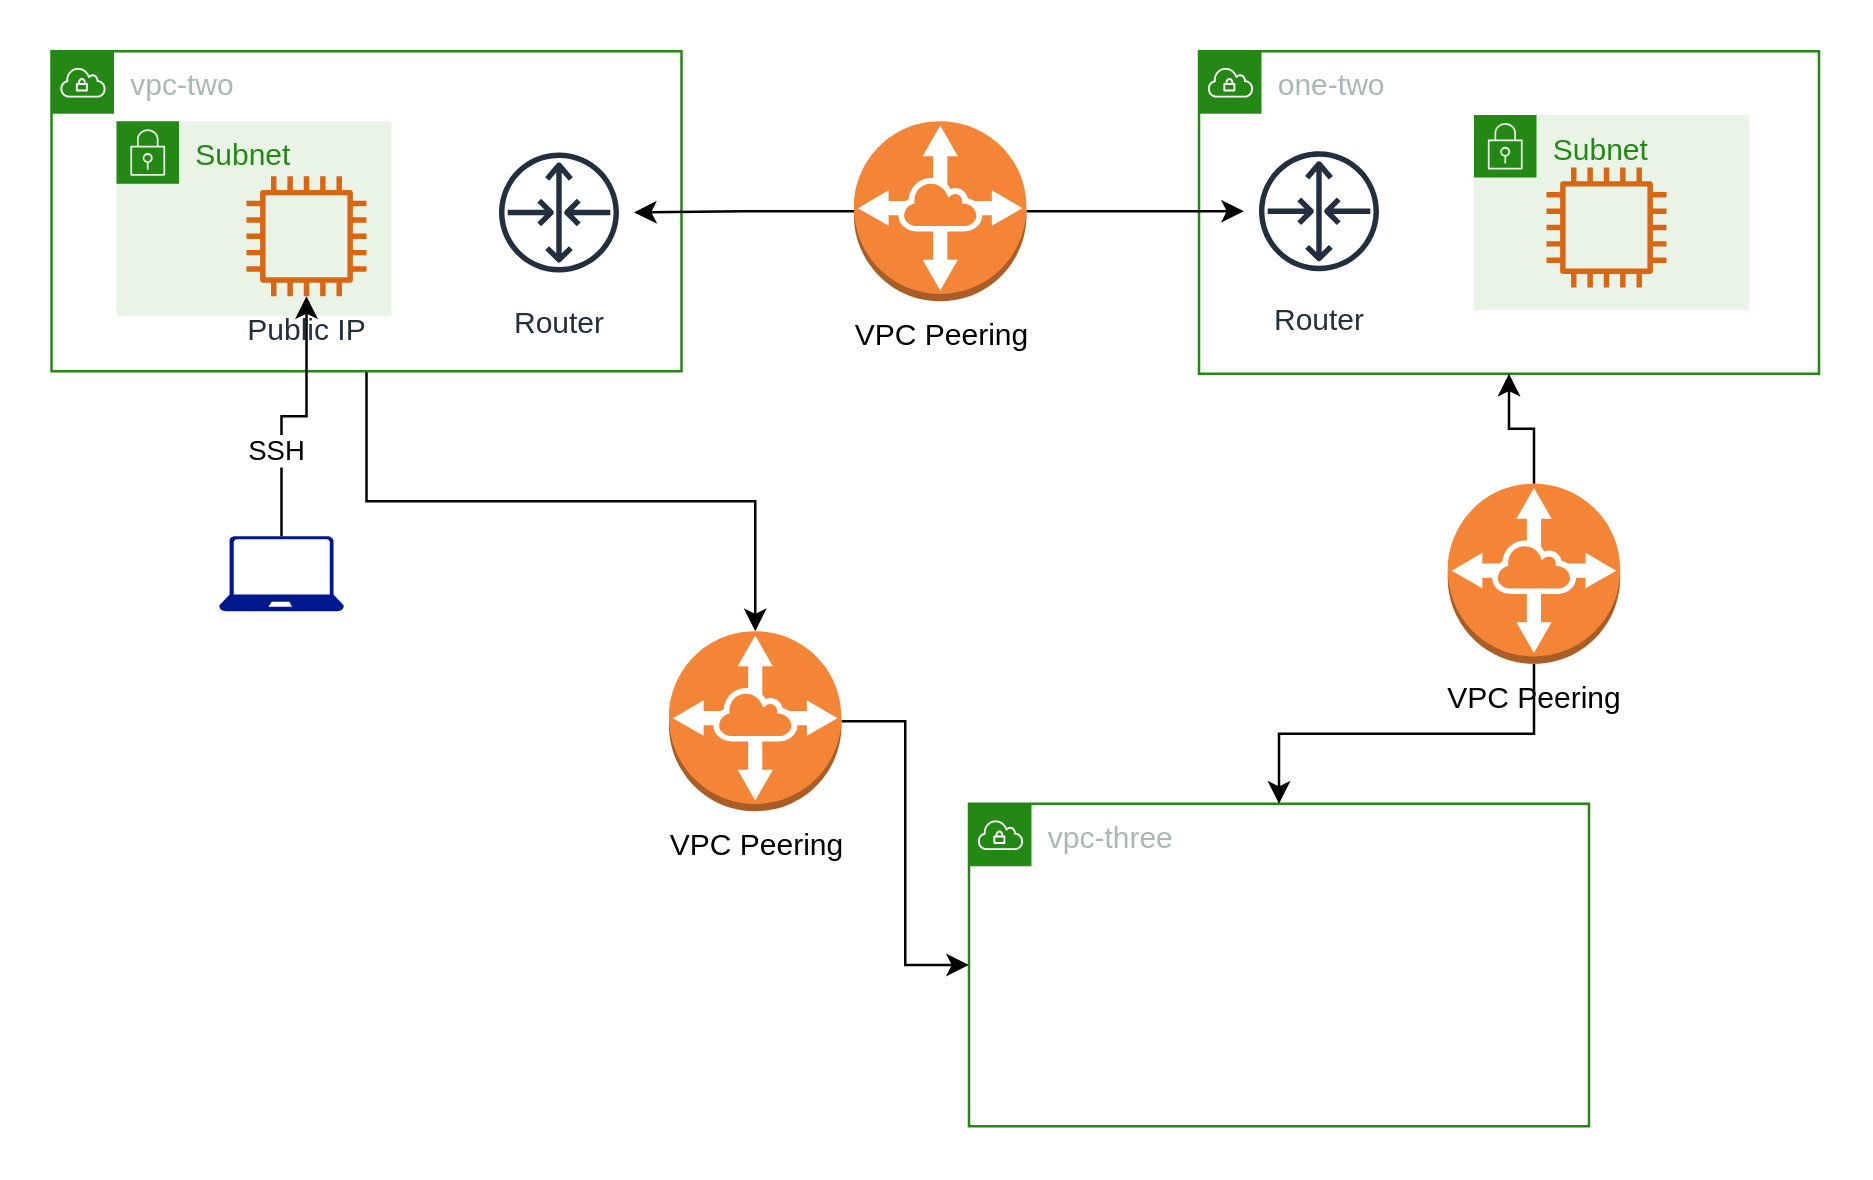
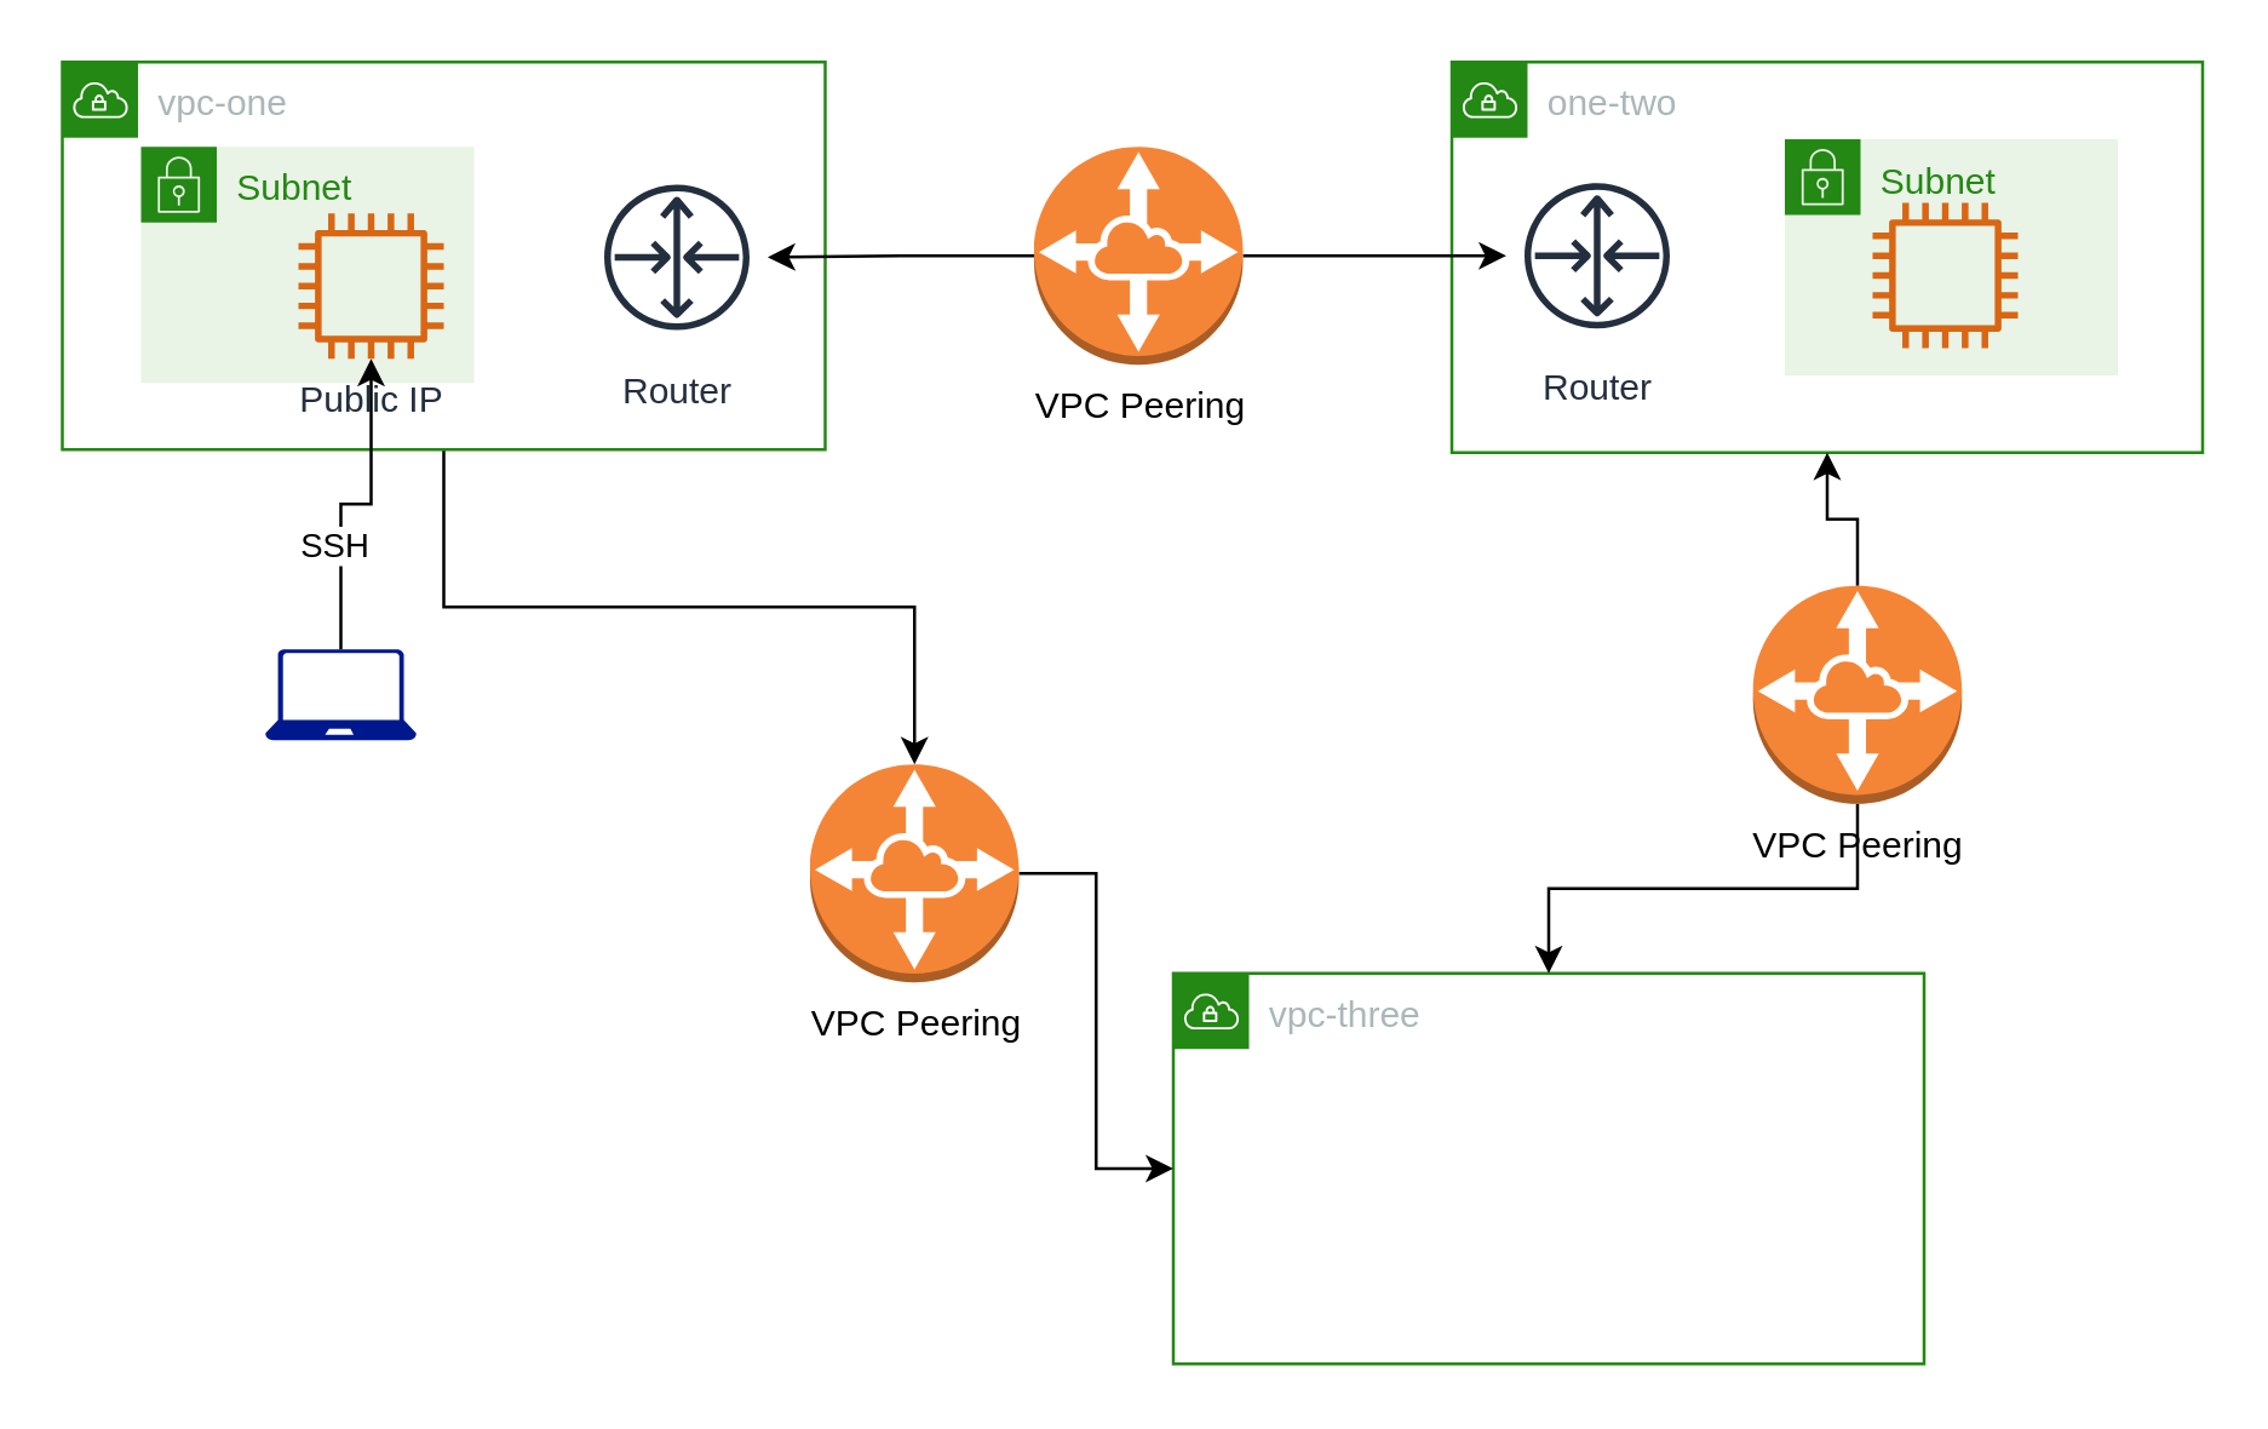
  <mxCell id="0" />
  <mxCell id="1" parent="0" />
  <mxCell id="2" style="edgeStyle=orthogonalEdgeStyle;rounded=0;orthogonalLoop=1;jettySize=auto;html=1;" edge="1" parent="1" source="3" target="22"><mxGeometry relative="1" as="geometry" /></mxCell>
- <mxCell id="3" value="vpc-two" style="points=[[0,0],[0.25,0],[0.5,0],[0.75,0],[1,0],[1,0.25],[1,0.5],[1,0.75],[1,1],[0.75,1],[0.5,1],[0.25,1],[0,1],[0,0.75],[0,0.5],[0,0.25]];outlineConnect=0;gradientColor=none;html=1;whiteSpace=wrap;fontSize=12;fontStyle=0;shape=mxgraph.aws4.group;grIcon=mxgraph.aws4.group_vpc;strokeColor=#248814;fillColor=none;verticalAlign=top;align=left;spacingLeft=30;fontColor=#AAB7B8;dashed=0;" vertex="1" parent="1"><mxGeometry x="20" y="20" width="252" height="128" as="geometry" /></mxCell>
+ <mxCell id="3" value="vpc-one" style="points=[[0,0],[0.25,0],[0.5,0],[0.75,0],[1,0],[1,0.25],[1,0.5],[1,0.75],[1,1],[0.75,1],[0.5,1],[0.25,1],[0,1],[0,0.75],[0,0.5],[0,0.25]];outlineConnect=0;gradientColor=none;html=1;whiteSpace=wrap;fontSize=12;fontStyle=0;shape=mxgraph.aws4.group;grIcon=mxgraph.aws4.group_vpc;strokeColor=#248814;fillColor=none;verticalAlign=top;align=left;spacingLeft=30;fontColor=#AAB7B8;dashed=0;" vertex="1" parent="1"><mxGeometry x="20" y="20" width="252" height="128" as="geometry" /></mxCell>
  <mxCell id="4" value="one-two" style="points=[[0,0],[0.25,0],[0.5,0],[0.75,0],[1,0],[1,0.25],[1,0.5],[1,0.75],[1,1],[0.75,1],[0.5,1],[0.25,1],[0,1],[0,0.75],[0,0.5],[0,0.25]];outlineConnect=0;gradientColor=none;html=1;whiteSpace=wrap;fontSize=12;fontStyle=0;shape=mxgraph.aws4.group;grIcon=mxgraph.aws4.group_vpc;strokeColor=#248814;fillColor=none;verticalAlign=top;align=left;spacingLeft=30;fontColor=#AAB7B8;dashed=0;" vertex="1" parent="1"><mxGeometry x="479" y="20" width="248" height="129" as="geometry" /></mxCell>
  <mxCell id="5" style="edgeStyle=orthogonalEdgeStyle;rounded=0;orthogonalLoop=1;jettySize=auto;html=1;" edge="1" parent="1" source="7" target="10"><mxGeometry relative="1" as="geometry" /></mxCell>
  <mxCell id="6" style="edgeStyle=orthogonalEdgeStyle;rounded=0;orthogonalLoop=1;jettySize=auto;html=1;" edge="1" parent="1" source="7" target="11"><mxGeometry relative="1" as="geometry" /></mxCell>
  <mxCell id="7" value="VPC Peering" style="outlineConnect=0;dashed=0;verticalLabelPosition=bottom;verticalAlign=top;align=center;html=1;shape=mxgraph.aws3.vpc_peering;fillColor=#F58536;gradientColor=none;" vertex="1" parent="1"><mxGeometry x="341" y="48" width="69" height="72" as="geometry" /></mxCell>
  <mxCell id="8" value="Subnet" style="points=[[0,0],[0.25,0],[0.5,0],[0.75,0],[1,0],[1,0.25],[1,0.5],[1,0.75],[1,1],[0.75,1],[0.5,1],[0.25,1],[0,1],[0,0.75],[0,0.5],[0,0.25]];outlineConnect=0;gradientColor=none;html=1;whiteSpace=wrap;fontSize=12;fontStyle=0;shape=mxgraph.aws4.group;grIcon=mxgraph.aws4.group_security_group;grStroke=0;strokeColor=#248814;fillColor=#E9F3E6;verticalAlign=top;align=left;spacingLeft=30;fontColor=#248814;dashed=0;" vertex="1" parent="1"><mxGeometry x="46" y="48" width="110" height="78" as="geometry" /></mxCell>
  <mxCell id="9" value="Subnet" style="points=[[0,0],[0.25,0],[0.5,0],[0.75,0],[1,0],[1,0.25],[1,0.5],[1,0.75],[1,1],[0.75,1],[0.5,1],[0.25,1],[0,1],[0,0.75],[0,0.5],[0,0.25]];outlineConnect=0;gradientColor=none;html=1;whiteSpace=wrap;fontSize=12;fontStyle=0;shape=mxgraph.aws4.group;grIcon=mxgraph.aws4.group_security_group;grStroke=0;strokeColor=#248814;fillColor=#E9F3E6;verticalAlign=top;align=left;spacingLeft=30;fontColor=#248814;dashed=0;" vertex="1" parent="1"><mxGeometry x="589" y="45.5" width="110" height="78" as="geometry" /></mxCell>
  <mxCell id="10" value="Router" style="outlineConnect=0;fontColor=#232F3E;gradientColor=none;strokeColor=#232F3E;fillColor=#ffffff;dashed=0;verticalLabelPosition=bottom;verticalAlign=top;align=center;html=1;fontSize=12;fontStyle=0;aspect=fixed;shape=mxgraph.aws4.resourceIcon;resIcon=mxgraph.aws4.router;" vertex="1" parent="1"><mxGeometry x="193" y="54.5" width="60" height="60" as="geometry" /></mxCell>
  <mxCell id="11" value="Router" style="outlineConnect=0;fontColor=#232F3E;gradientColor=none;strokeColor=#232F3E;fillColor=#ffffff;dashed=0;verticalLabelPosition=bottom;verticalAlign=top;align=center;html=1;fontSize=12;fontStyle=0;aspect=fixed;shape=mxgraph.aws4.resourceIcon;resIcon=mxgraph.aws4.router;" vertex="1" parent="1"><mxGeometry x="497" y="54" width="60" height="60" as="geometry" /></mxCell>
  <mxCell id="12" value="Public IP" style="outlineConnect=0;fontColor=#232F3E;gradientColor=none;fillColor=#D86613;strokeColor=none;dashed=0;verticalLabelPosition=bottom;verticalAlign=top;align=center;html=1;fontSize=12;fontStyle=0;aspect=fixed;pointerEvents=1;shape=mxgraph.aws4.instance2;" vertex="1" parent="1"><mxGeometry x="98" y="70" width="48" height="48" as="geometry" /></mxCell>
  <mxCell id="13" value="" style="outlineConnect=0;fontColor=#232F3E;gradientColor=none;fillColor=#D86613;strokeColor=none;dashed=0;verticalLabelPosition=bottom;verticalAlign=top;align=center;html=1;fontSize=12;fontStyle=0;aspect=fixed;pointerEvents=1;shape=mxgraph.aws4.instance2;" vertex="1" parent="1"><mxGeometry x="618" y="66.5" width="48" height="48" as="geometry" /></mxCell>
  <mxCell id="14" style="edgeStyle=orthogonalEdgeStyle;rounded=0;orthogonalLoop=1;jettySize=auto;html=1;" edge="1" parent="1" source="16" target="12"><mxGeometry relative="1" as="geometry" /></mxCell>
  <mxCell id="15" value="SSH" style="edgeLabel;html=1;align=center;verticalAlign=middle;resizable=0;points=[];" vertex="1" connectable="0" parent="14"><mxGeometry x="-0.333" y="3" relative="1" as="geometry"><mxPoint as="offset" /></mxGeometry></mxCell>
  <mxCell id="16" value="" style="aspect=fixed;pointerEvents=1;shadow=0;dashed=0;html=1;strokeColor=none;labelPosition=center;verticalLabelPosition=bottom;verticalAlign=top;align=center;fillColor=#00188D;shape=mxgraph.azure.laptop" vertex="1" parent="1"><mxGeometry x="87" y="214" width="50" height="30" as="geometry" /></mxCell>
  <mxCell id="17" value="vpc-three" style="points=[[0,0],[0.25,0],[0.5,0],[0.75,0],[1,0],[1,0.25],[1,0.5],[1,0.75],[1,1],[0.75,1],[0.5,1],[0.25,1],[0,1],[0,0.75],[0,0.5],[0,0.25]];outlineConnect=0;gradientColor=none;html=1;whiteSpace=wrap;fontSize=12;fontStyle=0;shape=mxgraph.aws4.group;grIcon=mxgraph.aws4.group_vpc;strokeColor=#248814;fillColor=none;verticalAlign=top;align=left;spacingLeft=30;fontColor=#AAB7B8;dashed=0;" vertex="1" parent="1"><mxGeometry x="387" y="321" width="248" height="129" as="geometry" /></mxCell>
  <mxCell id="18" style="edgeStyle=orthogonalEdgeStyle;rounded=0;orthogonalLoop=1;jettySize=auto;html=1;entryX=0.5;entryY=1;entryDx=0;entryDy=0;" edge="1" parent="1" source="20" target="4"><mxGeometry relative="1" as="geometry" /></mxCell>
  <mxCell id="19" style="edgeStyle=orthogonalEdgeStyle;rounded=0;orthogonalLoop=1;jettySize=auto;html=1;" edge="1" parent="1" source="20" target="17"><mxGeometry relative="1" as="geometry" /></mxCell>
  <mxCell id="20" value="VPC Peering" style="outlineConnect=0;dashed=0;verticalLabelPosition=bottom;verticalAlign=top;align=center;html=1;shape=mxgraph.aws3.vpc_peering;fillColor=#F58536;gradientColor=none;" vertex="1" parent="1"><mxGeometry x="578.5" y="193" width="69" height="72" as="geometry" /></mxCell>
  <mxCell id="21" style="edgeStyle=orthogonalEdgeStyle;rounded=0;orthogonalLoop=1;jettySize=auto;html=1;" edge="1" parent="1" source="22" target="17"><mxGeometry relative="1" as="geometry" /></mxCell>
  <mxCell id="22" value="VPC Peering" style="outlineConnect=0;dashed=0;verticalLabelPosition=bottom;verticalAlign=top;align=center;html=1;shape=mxgraph.aws3.vpc_peering;fillColor=#F58536;gradientColor=none;" vertex="1" parent="1"><mxGeometry x="267" y="252" width="69" height="72" as="geometry" /></mxCell>
